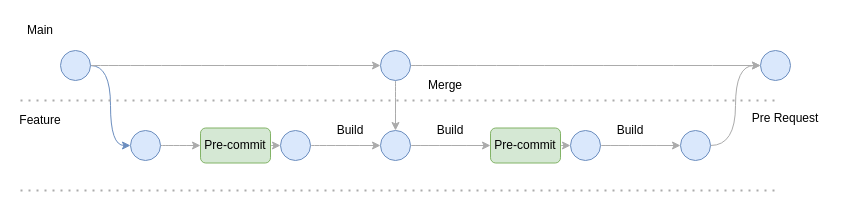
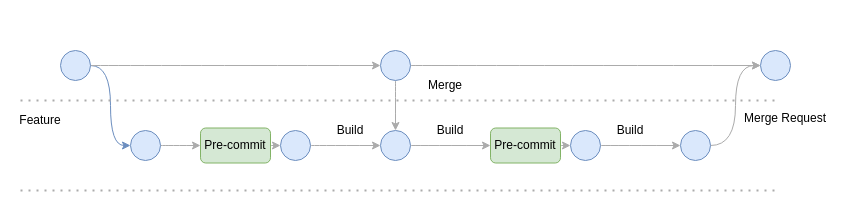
  <mxCell id="0" />
  <mxCell id="1" parent="0" />
  <mxCell id="2" style="edgeStyle=orthogonalEdgeStyle;rounded=0;orthogonalLoop=1;jettySize=auto;html=1;exitX=1;exitY=0.5;exitDx=0;exitDy=0;entryX=0;entryY=0.5;entryDx=0;entryDy=0;curved=1;fillColor=#dae8fc;strokeColor=#6c8ebf;" edge="1" parent="1" source="4" target="8"><mxGeometry relative="1" as="geometry"><mxPoint x="90" y="140" as="targetPoint" /></mxGeometry></mxCell>
  <mxCell id="3" style="edgeStyle=orthogonalEdgeStyle;curved=1;rounded=0;orthogonalLoop=1;jettySize=auto;html=1;exitX=1;exitY=0.5;exitDx=0;exitDy=0;entryX=0;entryY=0.5;entryDx=0;entryDy=0;strokeColor=#ABABAB;" edge="1" parent="1" source="4" target="20"><mxGeometry relative="1" as="geometry" /></mxCell>
  <mxCell id="4" value="" style="ellipse;whiteSpace=wrap;html=1;aspect=fixed;fillColor=#dae8fc;strokeColor=#6c8ebf;" vertex="1" parent="1"><mxGeometry x="60" y="50" width="30" height="30" as="geometry" /></mxCell>
  <mxCell id="5" value="" style="endArrow=none;dashed=1;html=1;dashPattern=1 3;strokeWidth=2;fillColor=#f5f5f5;strokeColor=#ABABAB;" edge="1" parent="1"><mxGeometry width="50" height="50" relative="1" as="geometry"><mxPoint x="20" y="100" as="sourcePoint" /><mxPoint x="780" y="100" as="targetPoint" /></mxGeometry></mxCell>
- <mxCell id="6" value="Main" style="text;html=1;strokeColor=none;fillColor=none;align=center;verticalAlign=middle;whiteSpace=wrap;rounded=0;" vertex="1" parent="1"><mxGeometry x="20" y="20" width="40" height="20" as="geometry" /></mxCell>
  <mxCell id="7" style="edgeStyle=orthogonalEdgeStyle;curved=1;rounded=0;orthogonalLoop=1;jettySize=auto;html=1;exitX=1;exitY=0.5;exitDx=0;exitDy=0;entryX=0;entryY=0.5;entryDx=0;entryDy=0;strokeColor=#ABABAB;" edge="1" parent="1" source="8" target="13"><mxGeometry relative="1" as="geometry" /></mxCell>
  <mxCell id="8" value="" style="ellipse;whiteSpace=wrap;html=1;aspect=fixed;fillColor=#dae8fc;strokeColor=#6c8ebf;" vertex="1" parent="1"><mxGeometry x="130" y="130" width="30" height="30" as="geometry" /></mxCell>
  <mxCell id="9" value="" style="endArrow=none;dashed=1;html=1;dashPattern=1 3;strokeWidth=2;fillColor=#f5f5f5;strokeColor=#ABABAB;" edge="1" parent="1"><mxGeometry width="50" height="50" relative="1" as="geometry"><mxPoint x="20" y="190" as="sourcePoint" /><mxPoint x="780" y="190" as="targetPoint" /></mxGeometry></mxCell>
  <mxCell id="10" value="Feature" style="text;html=1;strokeColor=none;fillColor=none;align=center;verticalAlign=middle;whiteSpace=wrap;rounded=0;" vertex="1" parent="1"><mxGeometry x="20" y="110" width="40" height="20" as="geometry" /></mxCell>
  <mxCell id="11" value="" style="ellipse;whiteSpace=wrap;html=1;aspect=fixed;fillColor=#dae8fc;strokeColor=#6c8ebf;" vertex="1" parent="1"><mxGeometry x="760" y="50" width="30" height="30" as="geometry" /></mxCell>
  <mxCell id="12" style="edgeStyle=orthogonalEdgeStyle;curved=1;rounded=0;orthogonalLoop=1;jettySize=auto;html=1;exitX=1;exitY=0.5;exitDx=0;exitDy=0;entryX=0;entryY=0.5;entryDx=0;entryDy=0;strokeColor=#ABABAB;" edge="1" parent="1" source="13" target="15"><mxGeometry relative="1" as="geometry" /></mxCell>
  <mxCell id="13" value="Pre-commit" style="rounded=1;whiteSpace=wrap;html=1;fillColor=#d5e8d4;strokeColor=#82b366;" vertex="1" parent="1"><mxGeometry x="200" y="127.5" width="70" height="35" as="geometry" /></mxCell>
  <mxCell id="14" style="edgeStyle=orthogonalEdgeStyle;curved=1;rounded=0;orthogonalLoop=1;jettySize=auto;html=1;exitX=1;exitY=0.5;exitDx=0;exitDy=0;entryX=0;entryY=0.5;entryDx=0;entryDy=0;strokeColor=#ABABAB;" edge="1" parent="1" source="15" target="17"><mxGeometry relative="1" as="geometry" /></mxCell>
  <mxCell id="15" value="" style="ellipse;whiteSpace=wrap;html=1;aspect=fixed;fillColor=#dae8fc;strokeColor=#6c8ebf;" vertex="1" parent="1"><mxGeometry x="280" y="130" width="30" height="30" as="geometry" /></mxCell>
  <mxCell id="16" style="edgeStyle=orthogonalEdgeStyle;curved=1;rounded=0;orthogonalLoop=1;jettySize=auto;html=1;exitX=1;exitY=0.5;exitDx=0;exitDy=0;entryX=0;entryY=0.5;entryDx=0;entryDy=0;strokeColor=#ABABAB;" edge="1" parent="1" source="17" target="22"><mxGeometry relative="1" as="geometry" /></mxCell>
  <mxCell id="17" value="" style="ellipse;whiteSpace=wrap;html=1;aspect=fixed;fillColor=#dae8fc;strokeColor=#6c8ebf;" vertex="1" parent="1"><mxGeometry x="380" y="130" width="30" height="30" as="geometry" /></mxCell>
  <mxCell id="18" style="edgeStyle=orthogonalEdgeStyle;curved=1;rounded=0;orthogonalLoop=1;jettySize=auto;html=1;exitX=0.5;exitY=1;exitDx=0;exitDy=0;entryX=0.5;entryY=0;entryDx=0;entryDy=0;strokeColor=#ABABAB;" edge="1" parent="1" source="20" target="17"><mxGeometry relative="1" as="geometry" /></mxCell>
  <mxCell id="19" style="edgeStyle=orthogonalEdgeStyle;curved=1;rounded=0;orthogonalLoop=1;jettySize=auto;html=1;exitX=1;exitY=0.5;exitDx=0;exitDy=0;entryX=0;entryY=0.5;entryDx=0;entryDy=0;strokeColor=#ABABAB;" edge="1" parent="1" source="20" target="11"><mxGeometry relative="1" as="geometry"><mxPoint x="680" y="65" as="targetPoint" /></mxGeometry></mxCell>
  <mxCell id="20" value="" style="ellipse;whiteSpace=wrap;html=1;aspect=fixed;fillColor=#dae8fc;strokeColor=#6c8ebf;" vertex="1" parent="1"><mxGeometry x="380" y="50" width="30" height="30" as="geometry" /></mxCell>
  <mxCell id="21" style="edgeStyle=orthogonalEdgeStyle;curved=1;rounded=0;orthogonalLoop=1;jettySize=auto;html=1;exitX=1;exitY=0.5;exitDx=0;exitDy=0;entryX=0;entryY=0.5;entryDx=0;entryDy=0;strokeColor=#ABABAB;" edge="1" parent="1" source="22" target="24"><mxGeometry relative="1" as="geometry" /></mxCell>
  <mxCell id="22" value="Pre-commit" style="rounded=1;whiteSpace=wrap;html=1;fillColor=#d5e8d4;strokeColor=#82b366;" vertex="1" parent="1"><mxGeometry x="490" y="127.5" width="70" height="35" as="geometry" /></mxCell>
  <mxCell id="23" style="edgeStyle=orthogonalEdgeStyle;curved=1;rounded=0;orthogonalLoop=1;jettySize=auto;html=1;exitX=1;exitY=0.5;exitDx=0;exitDy=0;strokeColor=#ABABAB;" edge="1" parent="1" source="24" target="31"><mxGeometry relative="1" as="geometry" /></mxCell>
  <mxCell id="24" value="" style="ellipse;whiteSpace=wrap;html=1;aspect=fixed;fillColor=#dae8fc;strokeColor=#6c8ebf;" vertex="1" parent="1"><mxGeometry x="570" y="130" width="30" height="30" as="geometry" /></mxCell>
- <mxCell id="25" value="Pre Request" style="text;html=1;strokeColor=none;fillColor=none;align=center;verticalAlign=middle;whiteSpace=wrap;rounded=0;" vertex="1" parent="1"><mxGeometry x="740" y="107.5" width="90" height="20" as="geometry" /></mxCell>
+ <mxCell id="25" value="Merge Request" style="text;html=1;strokeColor=none;fillColor=none;align=center;verticalAlign=middle;whiteSpace=wrap;rounded=0;" vertex="1" parent="1"><mxGeometry x="740" y="107.5" width="90" height="20" as="geometry" /></mxCell>
  <mxCell id="26" value="Merge" style="text;html=1;strokeColor=none;fillColor=none;align=center;verticalAlign=middle;whiteSpace=wrap;rounded=0;" vertex="1" parent="1"><mxGeometry x="425" y="75" width="40" height="20" as="geometry" /></mxCell>
  <mxCell id="27" value="Build" style="text;html=1;strokeColor=none;fillColor=none;align=center;verticalAlign=middle;whiteSpace=wrap;rounded=0;" vertex="1" parent="1"><mxGeometry x="330" y="120" width="40" height="20" as="geometry" /></mxCell>
  <mxCell id="28" value="Build" style="text;html=1;strokeColor=none;fillColor=none;align=center;verticalAlign=middle;whiteSpace=wrap;rounded=0;" vertex="1" parent="1"><mxGeometry x="430" y="120" width="40" height="20" as="geometry" /></mxCell>
  <mxCell id="29" value="Build" style="text;html=1;strokeColor=none;fillColor=none;align=center;verticalAlign=middle;whiteSpace=wrap;rounded=0;" vertex="1" parent="1"><mxGeometry x="610" y="120" width="40" height="20" as="geometry" /></mxCell>
  <mxCell id="30" style="edgeStyle=orthogonalEdgeStyle;curved=1;rounded=0;orthogonalLoop=1;jettySize=auto;html=1;exitX=1;exitY=0.5;exitDx=0;exitDy=0;entryX=0;entryY=0.5;entryDx=0;entryDy=0;strokeColor=#ABABAB;" edge="1" parent="1" source="31" target="11"><mxGeometry relative="1" as="geometry" /></mxCell>
  <mxCell id="31" value="" style="ellipse;whiteSpace=wrap;html=1;aspect=fixed;fillColor=#dae8fc;strokeColor=#6c8ebf;" vertex="1" parent="1"><mxGeometry x="680" y="130" width="30" height="30" as="geometry" /></mxCell>
